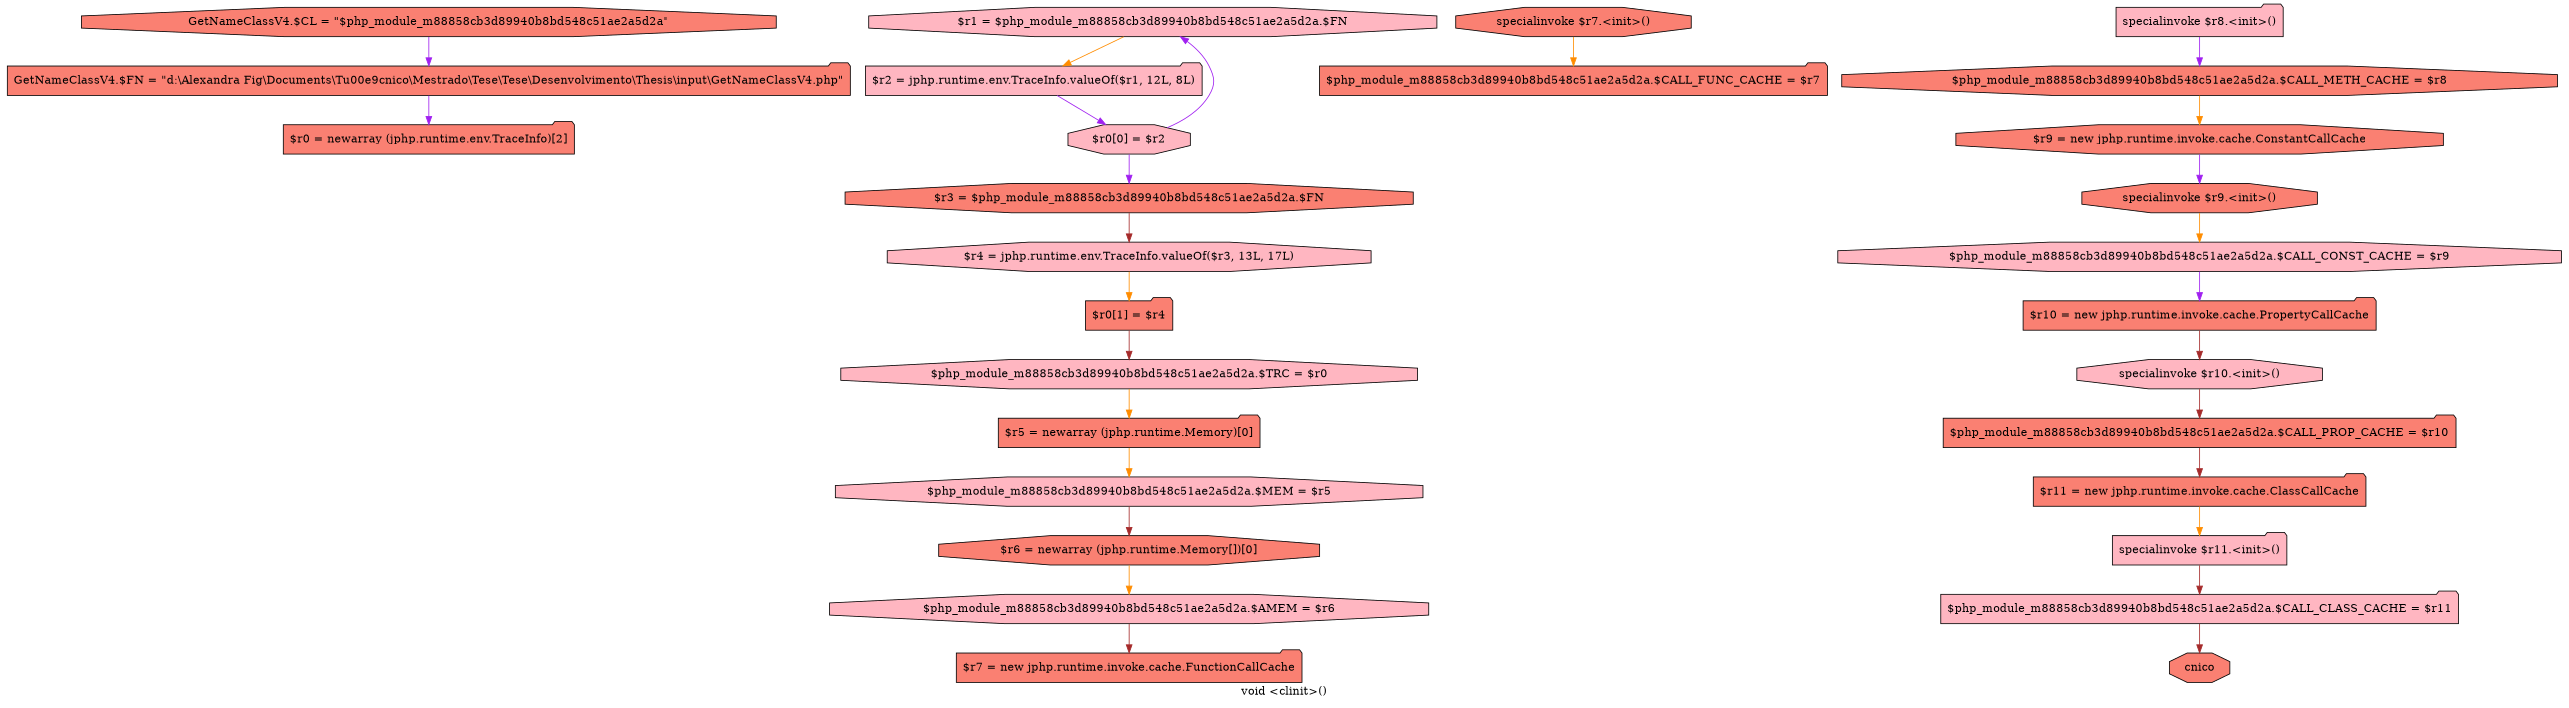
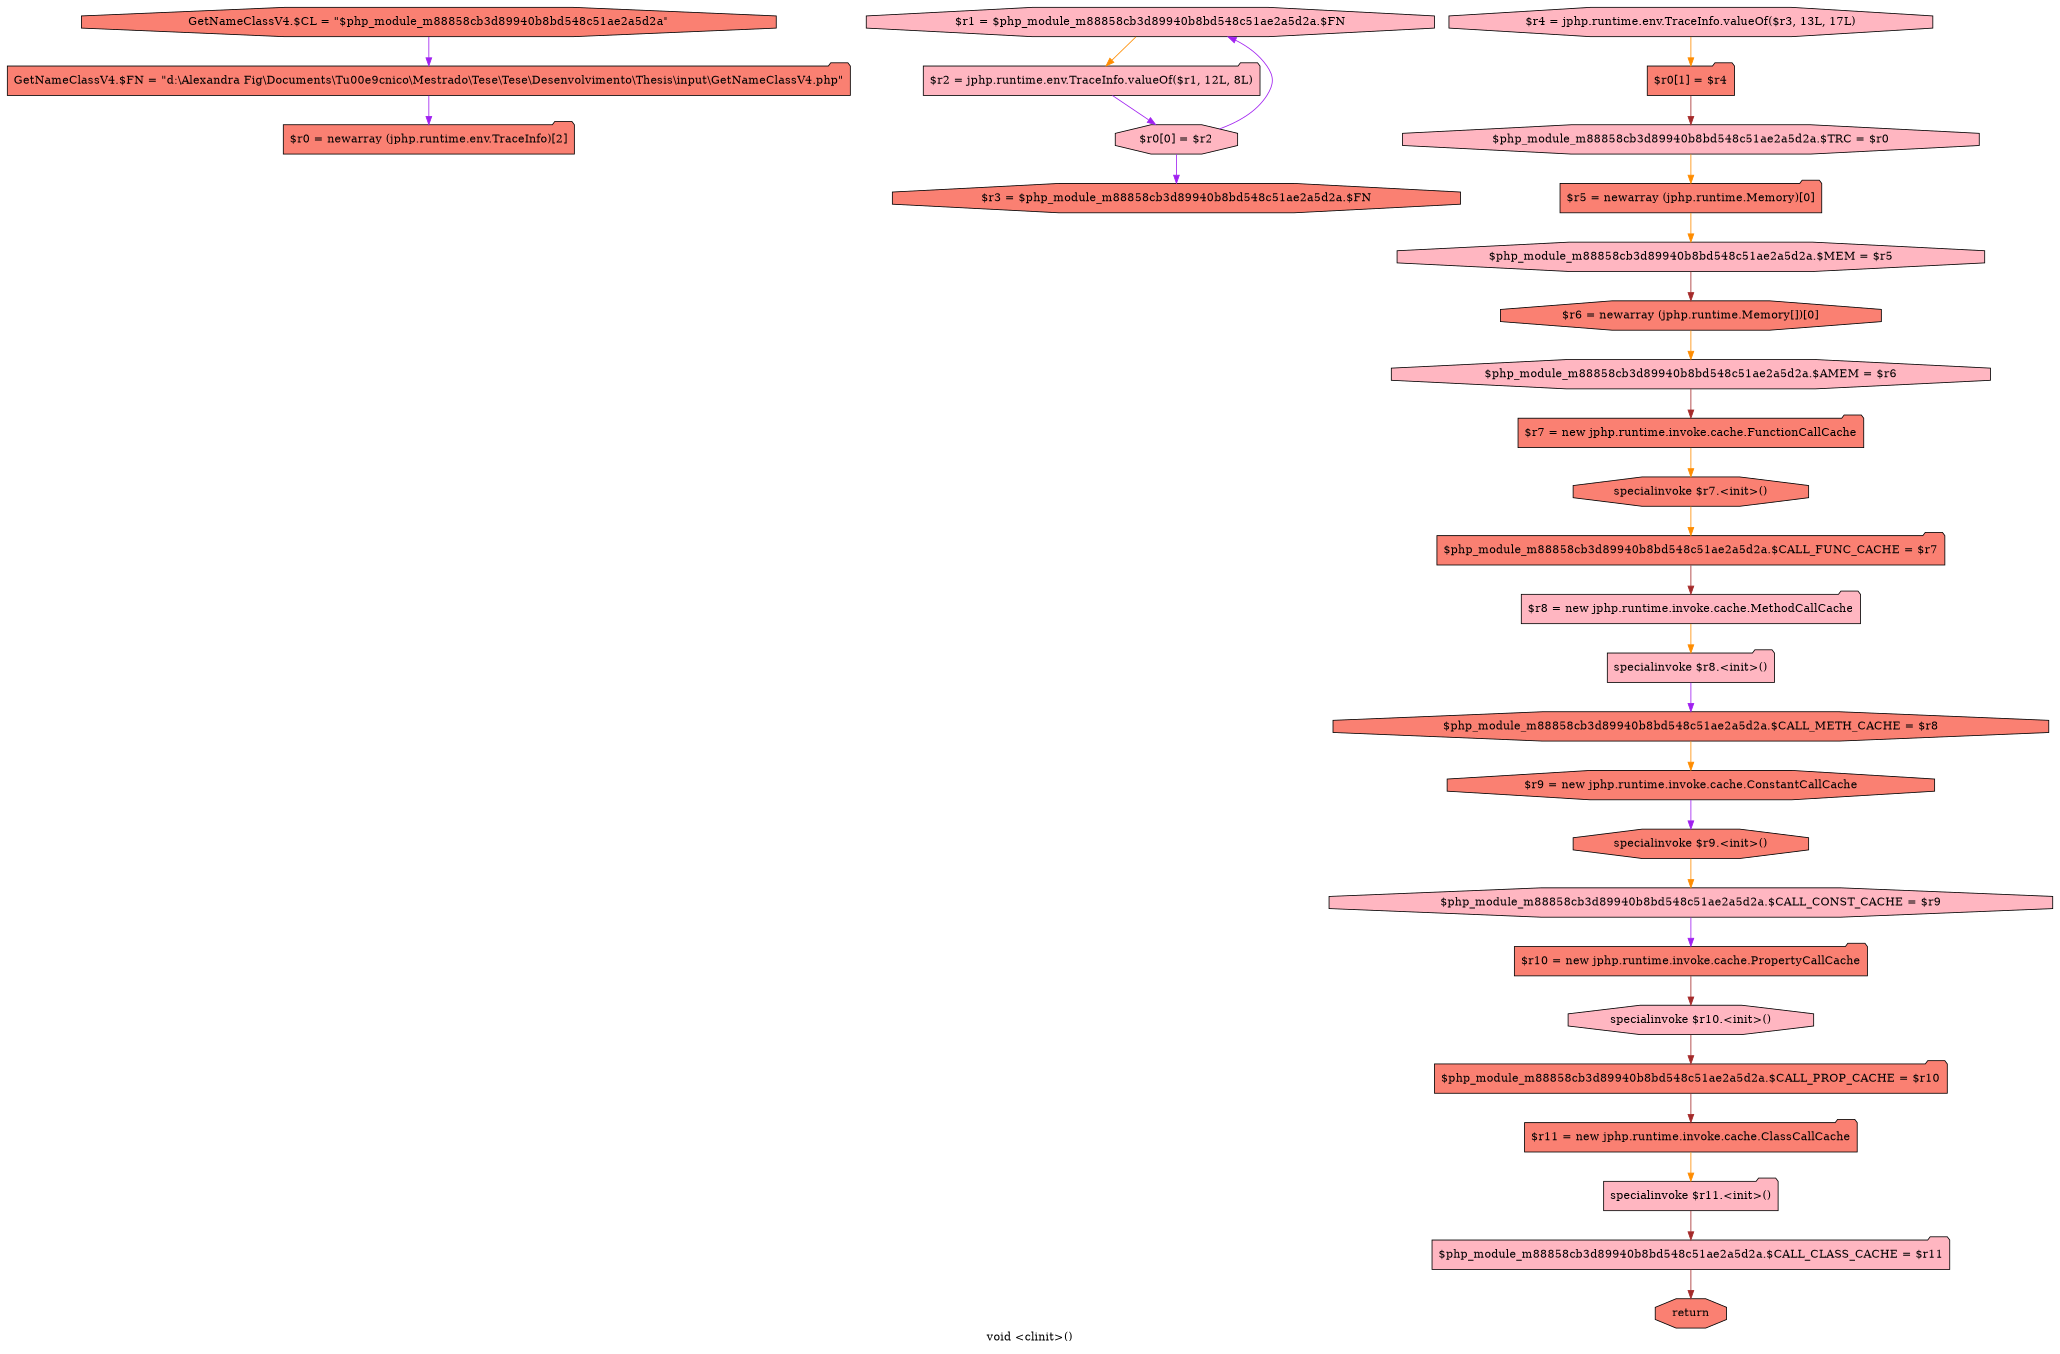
  digraph {
    fontname="DejaVu Serif"
    label="void <clinit>()"
    node [fillcolor=salmon fontname="DejaVu Serif" shape=octagon style=filled]
    edge [color=darkorange fontname="DejaVu Serif"]
    n1 [label="GetNameClassV4.$CL = \"$php_module_m88858cb3d89940b8bd548c51ae2a5d2a\""]
    n2 [label="GetNameClassV4.$FN = \"d:\\Alexandra Fig\\Documents\\T\u00e9cnico\\Mestrado\\Tese\\Tese\\Desenvolvimento\\Thesis\\input\\GetNameClassV4.php\"" shape=folder]
    n3 [label="$r0 = newarray (jphp.runtime.env.TraceInfo)[2]" shape=folder]
    n4 [fillcolor=lightpink label="$r1 = $php_module_m88858cb3d89940b8bd548c51ae2a5d2a.$FN"]
    n5 [fillcolor=lightpink label="$r2 = jphp.runtime.env.TraceInfo.valueOf($r1, 12L, 8L)" shape=folder]
    n6 [fillcolor=lightpink label="$r0[0] = $r2"]
    n7 [label="$r3 = $php_module_m88858cb3d89940b8bd548c51ae2a5d2a.$FN"]
    n8 [fillcolor=lightpink label="$r4 = jphp.runtime.env.TraceInfo.valueOf($r3, 13L, 17L)"]
    n9 [label="$r0[1] = $r4" shape=folder]
    n10 [fillcolor=lightpink label="$php_module_m88858cb3d89940b8bd548c51ae2a5d2a.$TRC = $r0"]
    n11 [label="$r5 = newarray (jphp.runtime.Memory)[0]" shape=folder]
    n12 [fillcolor=lightpink label="$php_module_m88858cb3d89940b8bd548c51ae2a5d2a.$MEM = $r5"]
    n13 [label="$r6 = newarray (jphp.runtime.Memory[])[0]"]
    n14 [fillcolor=lightpink label="$php_module_m88858cb3d89940b8bd548c51ae2a5d2a.$AMEM = $r6"]
    n15 [label="$r7 = new jphp.runtime.invoke.cache.FunctionCallCache" shape=folder]
    n16 [label="specialinvoke $r7.<init>()"]
    n17 [label="$php_module_m88858cb3d89940b8bd548c51ae2a5d2a.$CALL_FUNC_CACHE = $r7" shape=folder]
+   n18 [fillcolor=lightpink label="$r8 = new jphp.runtime.invoke.cache.MethodCallCache" shape=folder]
    n19 [fillcolor=lightpink label="specialinvoke $r8.<init>()" shape=folder]
    n20 [label="$php_module_m88858cb3d89940b8bd548c51ae2a5d2a.$CALL_METH_CACHE = $r8"]
    n21 [label="$r9 = new jphp.runtime.invoke.cache.ConstantCallCache"]
    n22 [label="specialinvoke $r9.<init>()"]
    n23 [fillcolor=lightpink label="$php_module_m88858cb3d89940b8bd548c51ae2a5d2a.$CALL_CONST_CACHE = $r9"]
    n24 [label="$r10 = new jphp.runtime.invoke.cache.PropertyCallCache" shape=folder]
    n25 [fillcolor=lightpink label="specialinvoke $r10.<init>()"]
    n26 [label="$php_module_m88858cb3d89940b8bd548c51ae2a5d2a.$CALL_PROP_CACHE = $r10" shape=folder]
    n27 [label="$r11 = new jphp.runtime.invoke.cache.ClassCallCache" shape=folder]
    n28 [fillcolor=lightpink label="specialinvoke $r11.<init>()" shape=folder]
    n29 [fillcolor=lightpink label="$php_module_m88858cb3d89940b8bd548c51ae2a5d2a.$CALL_CLASS_CACHE = $r11" shape=folder]
-   n30 [label=cnico]
+   n30 [label=return]
    n1 -> n2 [color=purple]
    n2 -> n3 [color=purple]
    n4 -> n5
    n5 -> n6 [color=purple]
    n6 -> n4 [color=purple]
    n6 -> n7 [color=purple]
-   n7 -> n8 [color=brown]
    n8 -> n9
    n9 -> n10 [color=brown]
    n10 -> n11
    n11 -> n12
    n12 -> n13 [color=brown]
    n13 -> n14
    n14 -> n15 [color=brown]
+   n15 -> n16
    n16 -> n17
+   n17 -> n18 [color=brown]
+   n18 -> n19
    n19 -> n20 [color=purple]
    n20 -> n21
    n21 -> n22 [color=purple]
    n22 -> n23
    n23 -> n24 [color=purple]
    n24 -> n25 [color=brown]
    n25 -> n26 [color=brown]
    n26 -> n27 [color=brown]
    n27 -> n28
    n28 -> n29 [color=brown]
    n29 -> n30 [color=brown]
  }
